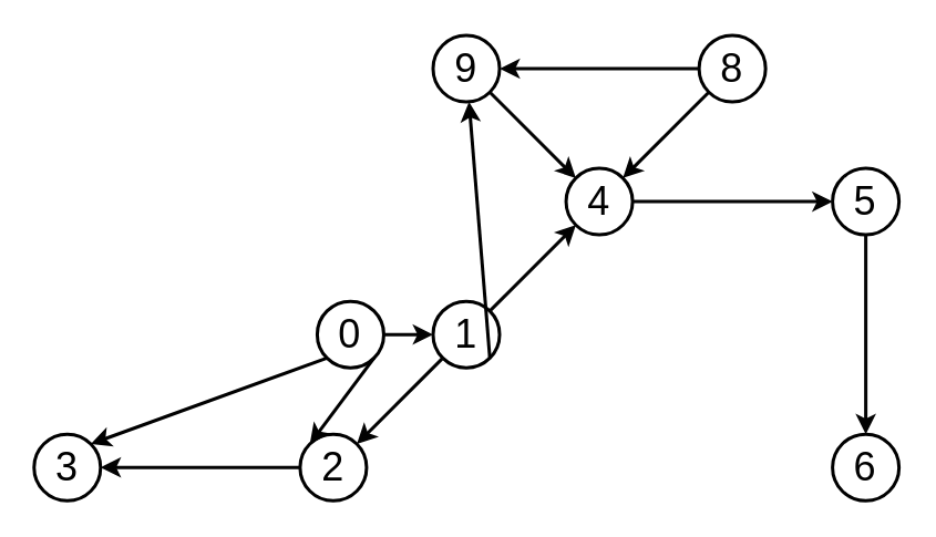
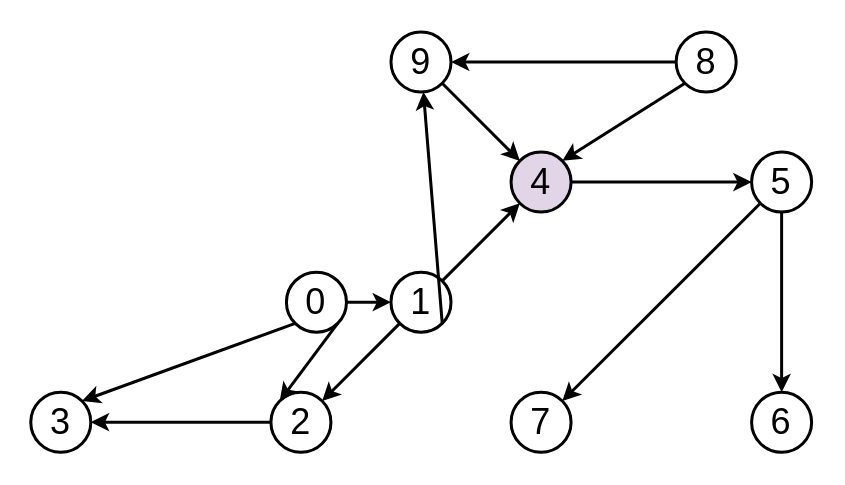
  <mxCell id="0" />
  <mxCell id="1" parent="0" />
  <mxCell id="2" value="&lt;font face=&quot;Helvetica&quot; style=&quot;font-size: 24px;&quot;&gt;0&lt;/font&gt;" style="ellipse;whiteSpace=wrap;html=1;aspect=fixed;strokeWidth=2;" parent="1" vertex="1"><mxGeometry x="190.34" y="180.74" width="40" height="40" as="geometry" /></mxCell>
  <mxCell id="3" value="&lt;font face=&quot;Helvetica&quot; style=&quot;font-size: 24px;&quot;&gt;1&lt;/font&gt;" style="ellipse;whiteSpace=wrap;html=1;aspect=fixed;strokeWidth=2;" parent="1" vertex="1"><mxGeometry x="260" y="180.74" width="40" height="40" as="geometry" /></mxCell>
  <mxCell id="4" value="&lt;font face=&quot;Helvetica&quot; style=&quot;font-size: 24px;&quot;&gt;2&lt;/font&gt;" style="ellipse;whiteSpace=wrap;html=1;aspect=fixed;strokeWidth=2;" parent="1" vertex="1"><mxGeometry x="180" y="260.74" width="40" height="40" as="geometry" /></mxCell>
  <mxCell id="5" value="&lt;font face=&quot;Helvetica&quot; style=&quot;font-size: 24px;&quot;&gt;3&lt;/font&gt;" style="ellipse;whiteSpace=wrap;html=1;aspect=fixed;strokeWidth=2;" parent="1" vertex="1"><mxGeometry x="20" y="260.74" width="40" height="40" as="geometry" /></mxCell>
- <mxCell id="6" value="&lt;font face=&quot;Helvetica&quot; style=&quot;font-size: 24px;&quot;&gt;4&lt;/font&gt;" style="ellipse;whiteSpace=wrap;html=1;aspect=fixed;strokeWidth=2;" parent="1" vertex="1"><mxGeometry x="340" y="100.74" width="40" height="40" as="geometry" /></mxCell>
+ <mxCell id="6" value="&lt;font face=&quot;Helvetica&quot; style=&quot;font-size: 24px;&quot;&gt;4&lt;/font&gt;" style="ellipse;whiteSpace=wrap;html=1;aspect=fixed;strokeWidth=2;fillColor=#e1d5e7;" parent="1" vertex="1"><mxGeometry x="340" y="100.74" width="40" height="40" as="geometry" /></mxCell>
+ <mxCell id="7" value="&lt;font face=&quot;Helvetica&quot; style=&quot;font-size: 24px;&quot;&gt;7&lt;/font&gt;" style="ellipse;whiteSpace=wrap;html=1;aspect=fixed;strokeWidth=2;" parent="1" vertex="1"><mxGeometry x="340" y="260.74" width="40" height="40" as="geometry" /></mxCell>
  <mxCell id="8" value="&lt;font face=&quot;Helvetica&quot; style=&quot;font-size: 24px;&quot;&gt;9&lt;/font&gt;" style="ellipse;whiteSpace=wrap;html=1;aspect=fixed;strokeWidth=2;" parent="1" vertex="1"><mxGeometry x="260" y="20.74" width="40" height="40" as="geometry" /></mxCell>
- <mxCell id="9" value="&lt;font face=&quot;Helvetica&quot; style=&quot;font-size: 24px;&quot;&gt;8&lt;/font&gt;" style="ellipse;whiteSpace=wrap;html=1;aspect=fixed;strokeWidth=2;" parent="1" vertex="1"><mxGeometry x="420" y="20.74" width="40" height="40" as="geometry" /></mxCell>
+ <mxCell id="9" value="&lt;font face=&quot;Helvetica&quot; style=&quot;font-size: 24px;&quot;&gt;8&lt;/font&gt;" style="ellipse;whiteSpace=wrap;html=1;aspect=fixed;strokeWidth=2;" parent="1" vertex="1"><mxGeometry x="450" y="20.74" width="40" height="40" as="geometry" /></mxCell>
  <mxCell id="10" value="&lt;font face=&quot;Helvetica&quot; style=&quot;font-size: 24px;&quot;&gt;5&lt;/font&gt;" style="ellipse;whiteSpace=wrap;html=1;aspect=fixed;strokeWidth=2;" parent="1" vertex="1"><mxGeometry x="500.27" y="100.74" width="40" height="40" as="geometry" /></mxCell>
  <mxCell id="11" value="&lt;font face=&quot;Helvetica&quot; style=&quot;font-size: 24px;&quot;&gt;6&lt;/font&gt;" style="ellipse;whiteSpace=wrap;html=1;aspect=fixed;strokeWidth=2;" parent="1" vertex="1"><mxGeometry x="500.27" y="260.74" width="40" height="40" as="geometry" /></mxCell>
  <mxCell id="12" value="" style="endArrow=classic;html=1;rounded=0;exitX=1;exitY=0.5;exitDx=0;exitDy=0;strokeWidth=2;entryX=0;entryY=0.5;entryDx=0;entryDy=0;strokeColor=#030303;" parent="1" source="2" target="3" edge="1"><mxGeometry width="50" height="50" relative="1" as="geometry"><mxPoint x="415" y="470.74" as="sourcePoint" /><mxPoint x="535" y="471.74" as="targetPoint" /></mxGeometry></mxCell>
  <mxCell id="13" value="" style="endArrow=classic;html=1;rounded=0;exitX=1;exitY=1;exitDx=0;exitDy=0;strokeWidth=2;entryX=0;entryY=0;entryDx=0;entryDy=0;" parent="1" source="2" target="4" edge="1"><mxGeometry width="50" height="50" relative="1" as="geometry"><mxPoint x="150" y="210.74" as="sourcePoint" /><mxPoint x="270" y="210.74" as="targetPoint" /></mxGeometry></mxCell>
  <mxCell id="14" value="" style="endArrow=classic;html=1;rounded=0;exitX=0;exitY=1;exitDx=0;exitDy=0;strokeWidth=2;entryX=1;entryY=0;entryDx=0;entryDy=0;" parent="1" source="2" target="5" edge="1"><mxGeometry width="50" height="50" relative="1" as="geometry"><mxPoint x="144" y="224.74" as="sourcePoint" /><mxPoint x="196" y="276.74" as="targetPoint" /></mxGeometry></mxCell>
  <mxCell id="15" value="" style="endArrow=classic;html=1;rounded=0;exitX=0;exitY=0.5;exitDx=0;exitDy=0;strokeWidth=2;entryX=1;entryY=0.5;entryDx=0;entryDy=0;strokeColor=#030303;" parent="1" source="4" target="5" edge="1"><mxGeometry width="50" height="50" relative="1" as="geometry"><mxPoint x="116" y="224.74" as="sourcePoint" /><mxPoint x="64" y="276.74" as="targetPoint" /></mxGeometry></mxCell>
  <mxCell id="16" value="" style="endArrow=classic;html=1;rounded=0;exitX=0;exitY=1;exitDx=0;exitDy=0;strokeWidth=2;entryX=1;entryY=0;entryDx=0;entryDy=0;strokeColor=#030303;" parent="1" source="3" target="4" edge="1"><mxGeometry width="50" height="50" relative="1" as="geometry"><mxPoint x="190" y="290.74" as="sourcePoint" /><mxPoint x="70" y="290.74" as="targetPoint" /></mxGeometry></mxCell>
  <mxCell id="17" value="" style="endArrow=classic;html=1;rounded=0;exitX=1;exitY=1;exitDx=0;exitDy=0;strokeWidth=2;" parent="1" source="3" target="8" edge="1"><mxGeometry width="50" height="50" relative="1" as="geometry"><mxPoint x="276" y="224.74" as="sourcePoint" /><mxPoint x="224" y="276.74" as="targetPoint" /></mxGeometry></mxCell>
  <mxCell id="18" value="" style="endArrow=classic;html=1;rounded=0;exitX=1;exitY=0;exitDx=0;exitDy=0;strokeWidth=2;entryX=0;entryY=1;entryDx=0;entryDy=0;strokeColor=#030303;" parent="1" source="3" target="6" edge="1"><mxGeometry width="50" height="50" relative="1" as="geometry"><mxPoint x="304" y="224.74" as="sourcePoint" /><mxPoint x="356" y="276.74" as="targetPoint" /></mxGeometry></mxCell>
  <mxCell id="19" value="" style="endArrow=classic;html=1;rounded=0;exitX=1;exitY=0.5;exitDx=0;exitDy=0;strokeWidth=2;entryX=0;entryY=0.5;entryDx=0;entryDy=0;strokeColor=#030303;" parent="1" source="6" target="10" edge="1"><mxGeometry width="50" height="50" relative="1" as="geometry"><mxPoint x="304" y="196.74" as="sourcePoint" /><mxPoint x="356" y="144.74" as="targetPoint" /></mxGeometry></mxCell>
  <mxCell id="20" value="" style="endArrow=classic;html=1;rounded=0;exitX=0.5;exitY=1;exitDx=0;exitDy=0;strokeWidth=2;entryX=0.5;entryY=0;entryDx=0;entryDy=0;strokeColor=#030303;" parent="1" source="10" target="11" edge="1"><mxGeometry width="50" height="50" relative="1" as="geometry"><mxPoint x="390" y="130.74" as="sourcePoint" /><mxPoint x="510" y="130.74" as="targetPoint" /></mxGeometry></mxCell>
+ <mxCell id="21" value="" style="endArrow=classic;html=1;rounded=0;exitX=0;exitY=1;exitDx=0;exitDy=0;strokeWidth=2;entryX=1;entryY=0;entryDx=0;entryDy=0;" parent="1" source="10" target="7" edge="1"><mxGeometry width="50" height="50" relative="1" as="geometry"><mxPoint x="530" y="150.74" as="sourcePoint" /><mxPoint x="530" y="270.74" as="targetPoint" /></mxGeometry></mxCell>
  <mxCell id="22" value="" style="endArrow=classic;html=1;rounded=0;exitX=0;exitY=0.5;exitDx=0;exitDy=0;strokeWidth=2;entryX=1;entryY=0.5;entryDx=0;entryDy=0;strokeColor=#030303;" parent="1" source="9" target="8" edge="1"><mxGeometry width="50" height="50" relative="1" as="geometry"><mxPoint x="510" y="290.74" as="sourcePoint" /><mxPoint x="390" y="290.74" as="targetPoint" /></mxGeometry></mxCell>
  <mxCell id="23" value="" style="endArrow=classic;html=1;rounded=0;exitX=0;exitY=1;exitDx=0;exitDy=0;strokeWidth=2;entryX=1;entryY=0;entryDx=0;entryDy=0;" parent="1" source="9" target="6" edge="1"><mxGeometry width="50" height="50" relative="1" as="geometry"><mxPoint x="430" y="50.74" as="sourcePoint" /><mxPoint x="310" y="50.74" as="targetPoint" /></mxGeometry></mxCell>
  <mxCell id="24" value="" style="endArrow=classic;html=1;rounded=0;exitX=1;exitY=1;exitDx=0;exitDy=0;strokeWidth=2;entryX=0;entryY=0;entryDx=0;entryDy=0;strokeColor=#030303;" parent="1" source="8" target="6" edge="1"><mxGeometry width="50" height="50" relative="1" as="geometry"><mxPoint x="436" y="64.74" as="sourcePoint" /><mxPoint x="384" y="116.74" as="targetPoint" /></mxGeometry></mxCell>
